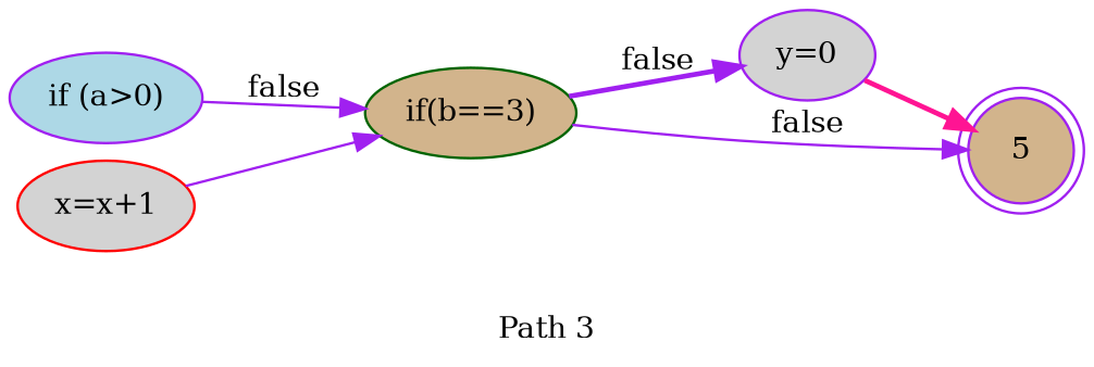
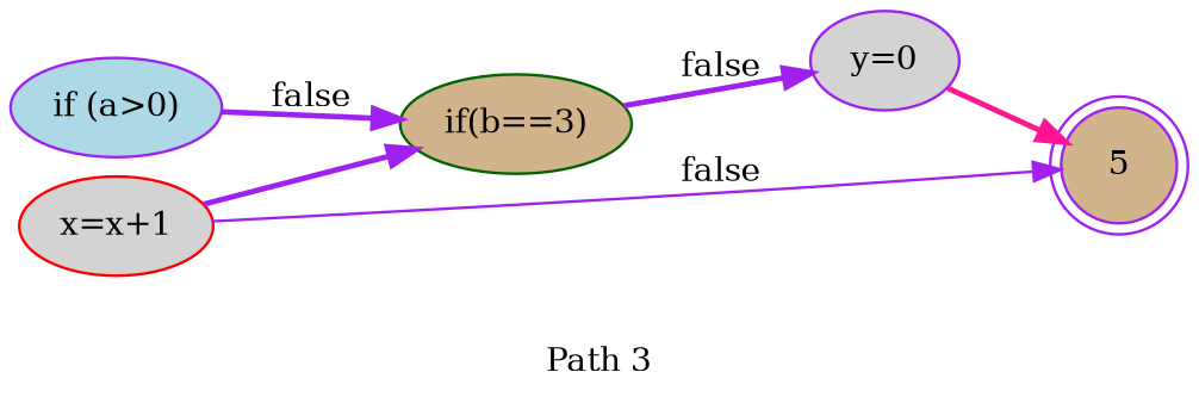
  digraph {
    fontname="DejaVu Serif"
    fontsize=12
    label="Path 3"
    nodesep=0.1
    rankdir=LR
    node [color=purple fillcolor=tan fontname="DejaVu Serif" fontsize=12 style=filled]
    edge [color=purple fontname="DejaVu Serif" fontsize=12 style=bold]
    n1 [fillcolor=lightblue label="if (a>0)"]
    n2 [color=darkgreen label="if(b==3)"]
    n3 [color=red fillcolor=lightgrey label="x=x+1"]
    n4 [fillcolor=lightgrey label="y=0"]
    5 [height=0.3 shape=doublecircle width=0.3]
-   n1 -> n2 [label=false style=solid]
+   n1 -> n2 [label=false]
    n2 -> n4 [label=false]
-   n2 -> 5 [label=false style=""]
-   n3 -> n2 [style=""]
+   n3 -> 5 [label=false style=""]
+   n3 -> n2
    n4 -> 5 [color=deeppink]
  }
